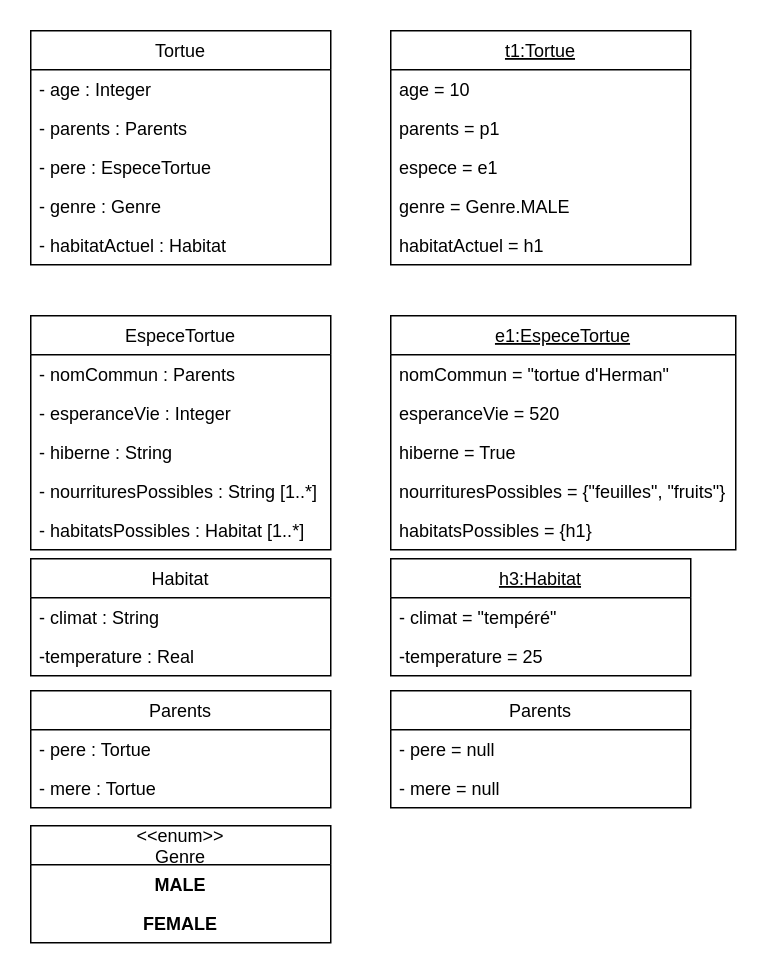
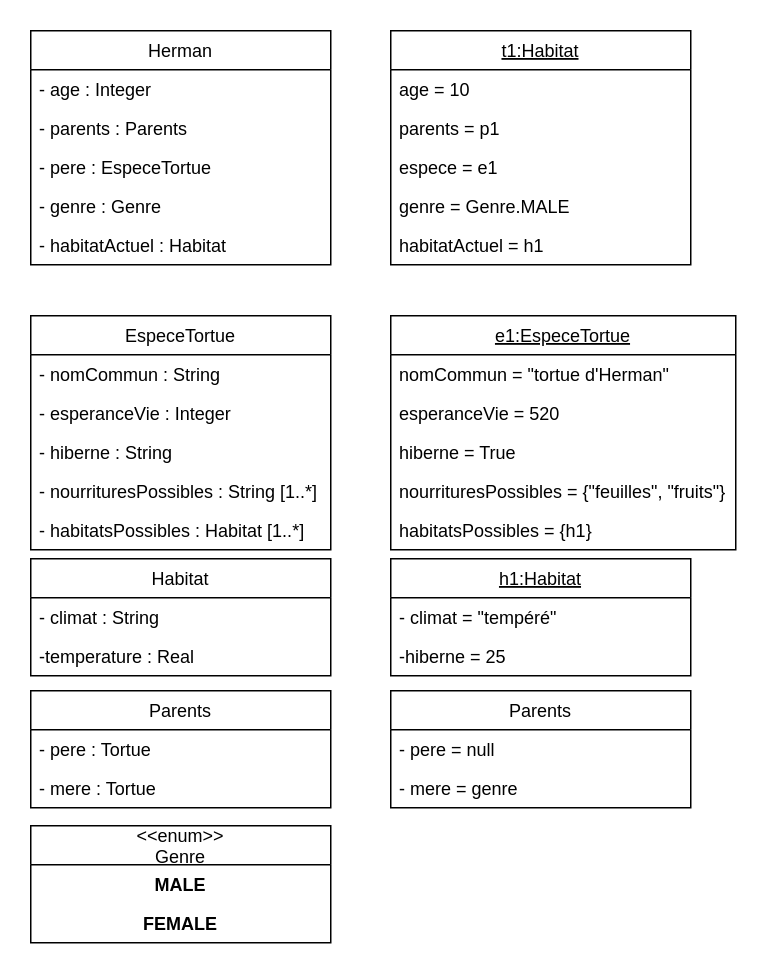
  <mxCell id="0" />
  <mxCell id="1" parent="0" />
- <mxCell id="2" value="Tortue" style="swimlane;fontStyle=0;childLayout=stackLayout;horizontal=1;startSize=26;fillColor=none;horizontalStack=0;resizeParent=1;resizeParentMax=0;resizeLast=0;collapsible=1;marginBottom=0;" vertex="1" parent="1"><mxGeometry x="20" y="20" width="200" height="156" as="geometry" /></mxCell>
+ <mxCell id="2" value="Herman" style="swimlane;fontStyle=0;childLayout=stackLayout;horizontal=1;startSize=26;fillColor=none;horizontalStack=0;resizeParent=1;resizeParentMax=0;resizeLast=0;collapsible=1;marginBottom=0;" vertex="1" parent="1"><mxGeometry x="20" y="20" width="200" height="156" as="geometry" /></mxCell>
  <mxCell id="3" value="- age : Integer" style="text;strokeColor=none;fillColor=none;align=left;verticalAlign=top;spacingLeft=4;spacingRight=4;overflow=hidden;rotatable=0;points=[[0,0.5],[1,0.5]];portConstraint=eastwest;" vertex="1" parent="2"><mxGeometry y="26" width="200" height="26" as="geometry" /></mxCell>
  <mxCell id="4" value="- parents : Parents" style="text;strokeColor=none;fillColor=none;align=left;verticalAlign=top;spacingLeft=4;spacingRight=4;overflow=hidden;rotatable=0;points=[[0,0.5],[1,0.5]];portConstraint=eastwest;" vertex="1" parent="2"><mxGeometry y="52" width="200" height="26" as="geometry" /></mxCell>
  <mxCell id="5" value="- pere : EspeceTortue" style="text;strokeColor=none;fillColor=none;align=left;verticalAlign=top;spacingLeft=4;spacingRight=4;overflow=hidden;rotatable=0;points=[[0,0.5],[1,0.5]];portConstraint=eastwest;" vertex="1" parent="2"><mxGeometry y="78" width="200" height="26" as="geometry" /></mxCell>
  <mxCell id="6" value="- genre : Genre" style="text;strokeColor=none;fillColor=none;align=left;verticalAlign=top;spacingLeft=4;spacingRight=4;overflow=hidden;rotatable=0;points=[[0,0.5],[1,0.5]];portConstraint=eastwest;" vertex="1" parent="2"><mxGeometry y="104" width="200" height="26" as="geometry" /></mxCell>
  <mxCell id="7" value="- habitatActuel : Habitat" style="text;strokeColor=none;fillColor=none;align=left;verticalAlign=top;spacingLeft=4;spacingRight=4;overflow=hidden;rotatable=0;points=[[0,0.5],[1,0.5]];portConstraint=eastwest;" vertex="1" parent="2"><mxGeometry y="130" width="200" height="26" as="geometry" /></mxCell>
  <mxCell id="8" value="EspeceTortue" style="swimlane;fontStyle=0;childLayout=stackLayout;horizontal=1;startSize=26;fillColor=none;horizontalStack=0;resizeParent=1;resizeParentMax=0;resizeLast=0;collapsible=1;marginBottom=0;" vertex="1" parent="1"><mxGeometry x="20" y="210" width="200" height="156" as="geometry" /></mxCell>
- <mxCell id="9" value="- nomCommun : Parents" style="text;strokeColor=none;fillColor=none;align=left;verticalAlign=top;spacingLeft=4;spacingRight=4;overflow=hidden;rotatable=0;points=[[0,0.5],[1,0.5]];portConstraint=eastwest;" vertex="1" parent="8"><mxGeometry y="26" width="200" height="26" as="geometry" /></mxCell>
+ <mxCell id="9" value="- nomCommun : String" style="text;strokeColor=none;fillColor=none;align=left;verticalAlign=top;spacingLeft=4;spacingRight=4;overflow=hidden;rotatable=0;points=[[0,0.5],[1,0.5]];portConstraint=eastwest;" vertex="1" parent="8"><mxGeometry y="26" width="200" height="26" as="geometry" /></mxCell>
  <mxCell id="10" value="- esperanceVie : Integer" style="text;strokeColor=none;fillColor=none;align=left;verticalAlign=top;spacingLeft=4;spacingRight=4;overflow=hidden;rotatable=0;points=[[0,0.5],[1,0.5]];portConstraint=eastwest;" vertex="1" parent="8"><mxGeometry y="52" width="200" height="26" as="geometry" /></mxCell>
  <mxCell id="11" value="- hiberne : String" style="text;strokeColor=none;fillColor=none;align=left;verticalAlign=top;spacingLeft=4;spacingRight=4;overflow=hidden;rotatable=0;points=[[0,0.5],[1,0.5]];portConstraint=eastwest;" vertex="1" parent="8"><mxGeometry y="78" width="200" height="26" as="geometry" /></mxCell>
  <mxCell id="12" value="- nourrituresPossibles : String [1..*]" style="text;strokeColor=none;fillColor=none;align=left;verticalAlign=top;spacingLeft=4;spacingRight=4;overflow=hidden;rotatable=0;points=[[0,0.5],[1,0.5]];portConstraint=eastwest;" vertex="1" parent="8"><mxGeometry y="104" width="200" height="26" as="geometry" /></mxCell>
  <mxCell id="13" value="- habitatsPossibles : Habitat [1..*]" style="text;strokeColor=none;fillColor=none;align=left;verticalAlign=top;spacingLeft=4;spacingRight=4;overflow=hidden;rotatable=0;points=[[0,0.5],[1,0.5]];portConstraint=eastwest;" vertex="1" parent="8"><mxGeometry y="130" width="200" height="26" as="geometry" /></mxCell>
  <mxCell id="14" value="Parents" style="swimlane;fontStyle=0;childLayout=stackLayout;horizontal=1;startSize=26;fillColor=none;horizontalStack=0;resizeParent=1;resizeParentMax=0;resizeLast=0;collapsible=1;marginBottom=0;" vertex="1" parent="1"><mxGeometry x="20" y="460" width="200" height="78" as="geometry" /></mxCell>
  <mxCell id="15" value="- pere : Tortue" style="text;strokeColor=none;fillColor=none;align=left;verticalAlign=top;spacingLeft=4;spacingRight=4;overflow=hidden;rotatable=0;points=[[0,0.5],[1,0.5]];portConstraint=eastwest;" vertex="1" parent="14"><mxGeometry y="26" width="200" height="26" as="geometry" /></mxCell>
  <mxCell id="16" value="- mere : Tortue" style="text;strokeColor=none;fillColor=none;align=left;verticalAlign=top;spacingLeft=4;spacingRight=4;overflow=hidden;rotatable=0;points=[[0,0.5],[1,0.5]];portConstraint=eastwest;" vertex="1" parent="14"><mxGeometry y="52" width="200" height="26" as="geometry" /></mxCell>
  <mxCell id="17" value="&lt;&lt;enum&gt;&gt;&#10;Genre" style="swimlane;fontStyle=0;childLayout=stackLayout;horizontal=1;startSize=26;fillColor=none;horizontalStack=0;resizeParent=1;resizeParentMax=0;resizeLast=0;collapsible=1;marginBottom=0;" vertex="1" parent="1"><mxGeometry x="20" y="550" width="200" height="78" as="geometry" /></mxCell>
  <mxCell id="18" value="MALE" style="text;strokeColor=none;fillColor=none;align=center;verticalAlign=top;spacingLeft=4;spacingRight=4;overflow=hidden;rotatable=0;points=[[0,0.5],[1,0.5]];portConstraint=eastwest;fontStyle=1" vertex="1" parent="17"><mxGeometry y="26" width="200" height="26" as="geometry" /></mxCell>
  <mxCell id="19" value="FEMALE" style="text;strokeColor=none;fillColor=none;align=center;verticalAlign=top;spacingLeft=4;spacingRight=4;overflow=hidden;rotatable=0;points=[[0,0.5],[1,0.5]];portConstraint=eastwest;fontStyle=1" vertex="1" parent="17"><mxGeometry y="52" width="200" height="26" as="geometry" /></mxCell>
  <mxCell id="20" value="Habitat" style="swimlane;fontStyle=0;childLayout=stackLayout;horizontal=1;startSize=26;fillColor=none;horizontalStack=0;resizeParent=1;resizeParentMax=0;resizeLast=0;collapsible=1;marginBottom=0;" vertex="1" parent="1"><mxGeometry x="20" y="372" width="200" height="78" as="geometry" /></mxCell>
  <mxCell id="21" value="- climat : String" style="text;strokeColor=none;fillColor=none;align=left;verticalAlign=top;spacingLeft=4;spacingRight=4;overflow=hidden;rotatable=0;points=[[0,0.5],[1,0.5]];portConstraint=eastwest;" vertex="1" parent="20"><mxGeometry y="26" width="200" height="26" as="geometry" /></mxCell>
  <mxCell id="22" value="-temperature : Real" style="text;strokeColor=none;fillColor=none;align=left;verticalAlign=top;spacingLeft=4;spacingRight=4;overflow=hidden;rotatable=0;points=[[0,0.5],[1,0.5]];portConstraint=eastwest;" vertex="1" parent="20"><mxGeometry y="52" width="200" height="26" as="geometry" /></mxCell>
- <mxCell id="23" value="t1:Tortue" style="swimlane;fontStyle=4;childLayout=stackLayout;horizontal=1;startSize=26;fillColor=none;horizontalStack=0;resizeParent=1;resizeParentMax=0;resizeLast=0;collapsible=1;marginBottom=0;" vertex="1" parent="1"><mxGeometry x="260" y="20" width="200" height="156" as="geometry" /></mxCell>
+ <mxCell id="23" value="t1:Habitat" style="swimlane;fontStyle=4;childLayout=stackLayout;horizontal=1;startSize=26;fillColor=none;horizontalStack=0;resizeParent=1;resizeParentMax=0;resizeLast=0;collapsible=1;marginBottom=0;" vertex="1" parent="1"><mxGeometry x="260" y="20" width="200" height="156" as="geometry" /></mxCell>
  <mxCell id="24" value="age = 10" style="text;strokeColor=none;fillColor=none;align=left;verticalAlign=top;spacingLeft=4;spacingRight=4;overflow=hidden;rotatable=0;points=[[0,0.5],[1,0.5]];portConstraint=eastwest;" vertex="1" parent="23"><mxGeometry y="26" width="200" height="26" as="geometry" /></mxCell>
  <mxCell id="25" value="parents = p1" style="text;strokeColor=none;fillColor=none;align=left;verticalAlign=top;spacingLeft=4;spacingRight=4;overflow=hidden;rotatable=0;points=[[0,0.5],[1,0.5]];portConstraint=eastwest;" vertex="1" parent="23"><mxGeometry y="52" width="200" height="26" as="geometry" /></mxCell>
  <mxCell id="26" value="espece = e1" style="text;strokeColor=none;fillColor=none;align=left;verticalAlign=top;spacingLeft=4;spacingRight=4;overflow=hidden;rotatable=0;points=[[0,0.5],[1,0.5]];portConstraint=eastwest;" vertex="1" parent="23"><mxGeometry y="78" width="200" height="26" as="geometry" /></mxCell>
  <mxCell id="27" value="genre = Genre.MALE" style="text;strokeColor=none;fillColor=none;align=left;verticalAlign=top;spacingLeft=4;spacingRight=4;overflow=hidden;rotatable=0;points=[[0,0.5],[1,0.5]];portConstraint=eastwest;" vertex="1" parent="23"><mxGeometry y="104" width="200" height="26" as="geometry" /></mxCell>
  <mxCell id="28" value="habitatActuel = h1" style="text;strokeColor=none;fillColor=none;align=left;verticalAlign=top;spacingLeft=4;spacingRight=4;overflow=hidden;rotatable=0;points=[[0,0.5],[1,0.5]];portConstraint=eastwest;" vertex="1" parent="23"><mxGeometry y="130" width="200" height="26" as="geometry" /></mxCell>
  <mxCell id="29" value="e1:EspeceTortue" style="swimlane;fontStyle=4;childLayout=stackLayout;horizontal=1;startSize=26;fillColor=none;horizontalStack=0;resizeParent=1;resizeParentMax=0;resizeLast=0;collapsible=1;marginBottom=0;" vertex="1" parent="1"><mxGeometry x="260" y="210" width="230" height="156" as="geometry" /></mxCell>
  <mxCell id="30" value="nomCommun = &quot;tortue d'Herman&quot;" style="text;strokeColor=none;fillColor=none;align=left;verticalAlign=top;spacingLeft=4;spacingRight=4;overflow=hidden;rotatable=0;points=[[0,0.5],[1,0.5]];portConstraint=eastwest;" vertex="1" parent="29"><mxGeometry y="26" width="230" height="26" as="geometry" /></mxCell>
  <mxCell id="31" value="esperanceVie = 520" style="text;strokeColor=none;fillColor=none;align=left;verticalAlign=top;spacingLeft=4;spacingRight=4;overflow=hidden;rotatable=0;points=[[0,0.5],[1,0.5]];portConstraint=eastwest;" vertex="1" parent="29"><mxGeometry y="52" width="230" height="26" as="geometry" /></mxCell>
  <mxCell id="32" value="hiberne = True" style="text;strokeColor=none;fillColor=none;align=left;verticalAlign=top;spacingLeft=4;spacingRight=4;overflow=hidden;rotatable=0;points=[[0,0.5],[1,0.5]];portConstraint=eastwest;" vertex="1" parent="29"><mxGeometry y="78" width="230" height="26" as="geometry" /></mxCell>
  <mxCell id="33" value="nourrituresPossibles = {&quot;feuilles&quot;, &quot;fruits&quot;}" style="text;strokeColor=none;fillColor=none;align=left;verticalAlign=top;spacingLeft=4;spacingRight=4;overflow=hidden;rotatable=0;points=[[0,0.5],[1,0.5]];portConstraint=eastwest;" vertex="1" parent="29"><mxGeometry y="104" width="230" height="26" as="geometry" /></mxCell>
  <mxCell id="34" value="habitatsPossibles = {h1}" style="text;strokeColor=none;fillColor=none;align=left;verticalAlign=top;spacingLeft=4;spacingRight=4;overflow=hidden;rotatable=0;points=[[0,0.5],[1,0.5]];portConstraint=eastwest;" vertex="1" parent="29"><mxGeometry y="130" width="230" height="26" as="geometry" /></mxCell>
- <mxCell id="35" value="h3:Habitat" style="swimlane;fontStyle=4;childLayout=stackLayout;horizontal=1;startSize=26;fillColor=none;horizontalStack=0;resizeParent=1;resizeParentMax=0;resizeLast=0;collapsible=1;marginBottom=0;" vertex="1" parent="1"><mxGeometry x="260" y="372" width="200" height="78" as="geometry" /></mxCell>
+ <mxCell id="35" value="h1:Habitat" style="swimlane;fontStyle=4;childLayout=stackLayout;horizontal=1;startSize=26;fillColor=none;horizontalStack=0;resizeParent=1;resizeParentMax=0;resizeLast=0;collapsible=1;marginBottom=0;" vertex="1" parent="1"><mxGeometry x="260" y="372" width="200" height="78" as="geometry" /></mxCell>
  <mxCell id="36" value="- climat = &quot;tempéré&quot;" style="text;strokeColor=none;fillColor=none;align=left;verticalAlign=top;spacingLeft=4;spacingRight=4;overflow=hidden;rotatable=0;points=[[0,0.5],[1,0.5]];portConstraint=eastwest;" vertex="1" parent="35"><mxGeometry y="26" width="200" height="26" as="geometry" /></mxCell>
- <mxCell id="37" value="-temperature = 25" style="text;strokeColor=none;fillColor=none;align=left;verticalAlign=top;spacingLeft=4;spacingRight=4;overflow=hidden;rotatable=0;points=[[0,0.5],[1,0.5]];portConstraint=eastwest;" vertex="1" parent="35"><mxGeometry y="52" width="200" height="26" as="geometry" /></mxCell>
+ <mxCell id="37" value="-hiberne = 25" style="text;strokeColor=none;fillColor=none;align=left;verticalAlign=top;spacingLeft=4;spacingRight=4;overflow=hidden;rotatable=0;points=[[0,0.5],[1,0.5]];portConstraint=eastwest;" vertex="1" parent="35"><mxGeometry y="52" width="200" height="26" as="geometry" /></mxCell>
  <mxCell id="38" value="Parents" style="swimlane;fontStyle=0;childLayout=stackLayout;horizontal=1;startSize=26;fillColor=none;horizontalStack=0;resizeParent=1;resizeParentMax=0;resizeLast=0;collapsible=1;marginBottom=0;" vertex="1" parent="1"><mxGeometry x="260" y="460" width="200" height="78" as="geometry" /></mxCell>
  <mxCell id="39" value="- pere = null" style="text;strokeColor=none;fillColor=none;align=left;verticalAlign=top;spacingLeft=4;spacingRight=4;overflow=hidden;rotatable=0;points=[[0,0.5],[1,0.5]];portConstraint=eastwest;" vertex="1" parent="38"><mxGeometry y="26" width="200" height="26" as="geometry" /></mxCell>
- <mxCell id="40" value="- mere = null" style="text;strokeColor=none;fillColor=none;align=left;verticalAlign=top;spacingLeft=4;spacingRight=4;overflow=hidden;rotatable=0;points=[[0,0.5],[1,0.5]];portConstraint=eastwest;" vertex="1" parent="38"><mxGeometry y="52" width="200" height="26" as="geometry" /></mxCell>
+ <mxCell id="40" value="- mere = genre" style="text;strokeColor=none;fillColor=none;align=left;verticalAlign=top;spacingLeft=4;spacingRight=4;overflow=hidden;rotatable=0;points=[[0,0.5],[1,0.5]];portConstraint=eastwest;" vertex="1" parent="38"><mxGeometry y="52" width="200" height="26" as="geometry" /></mxCell>
